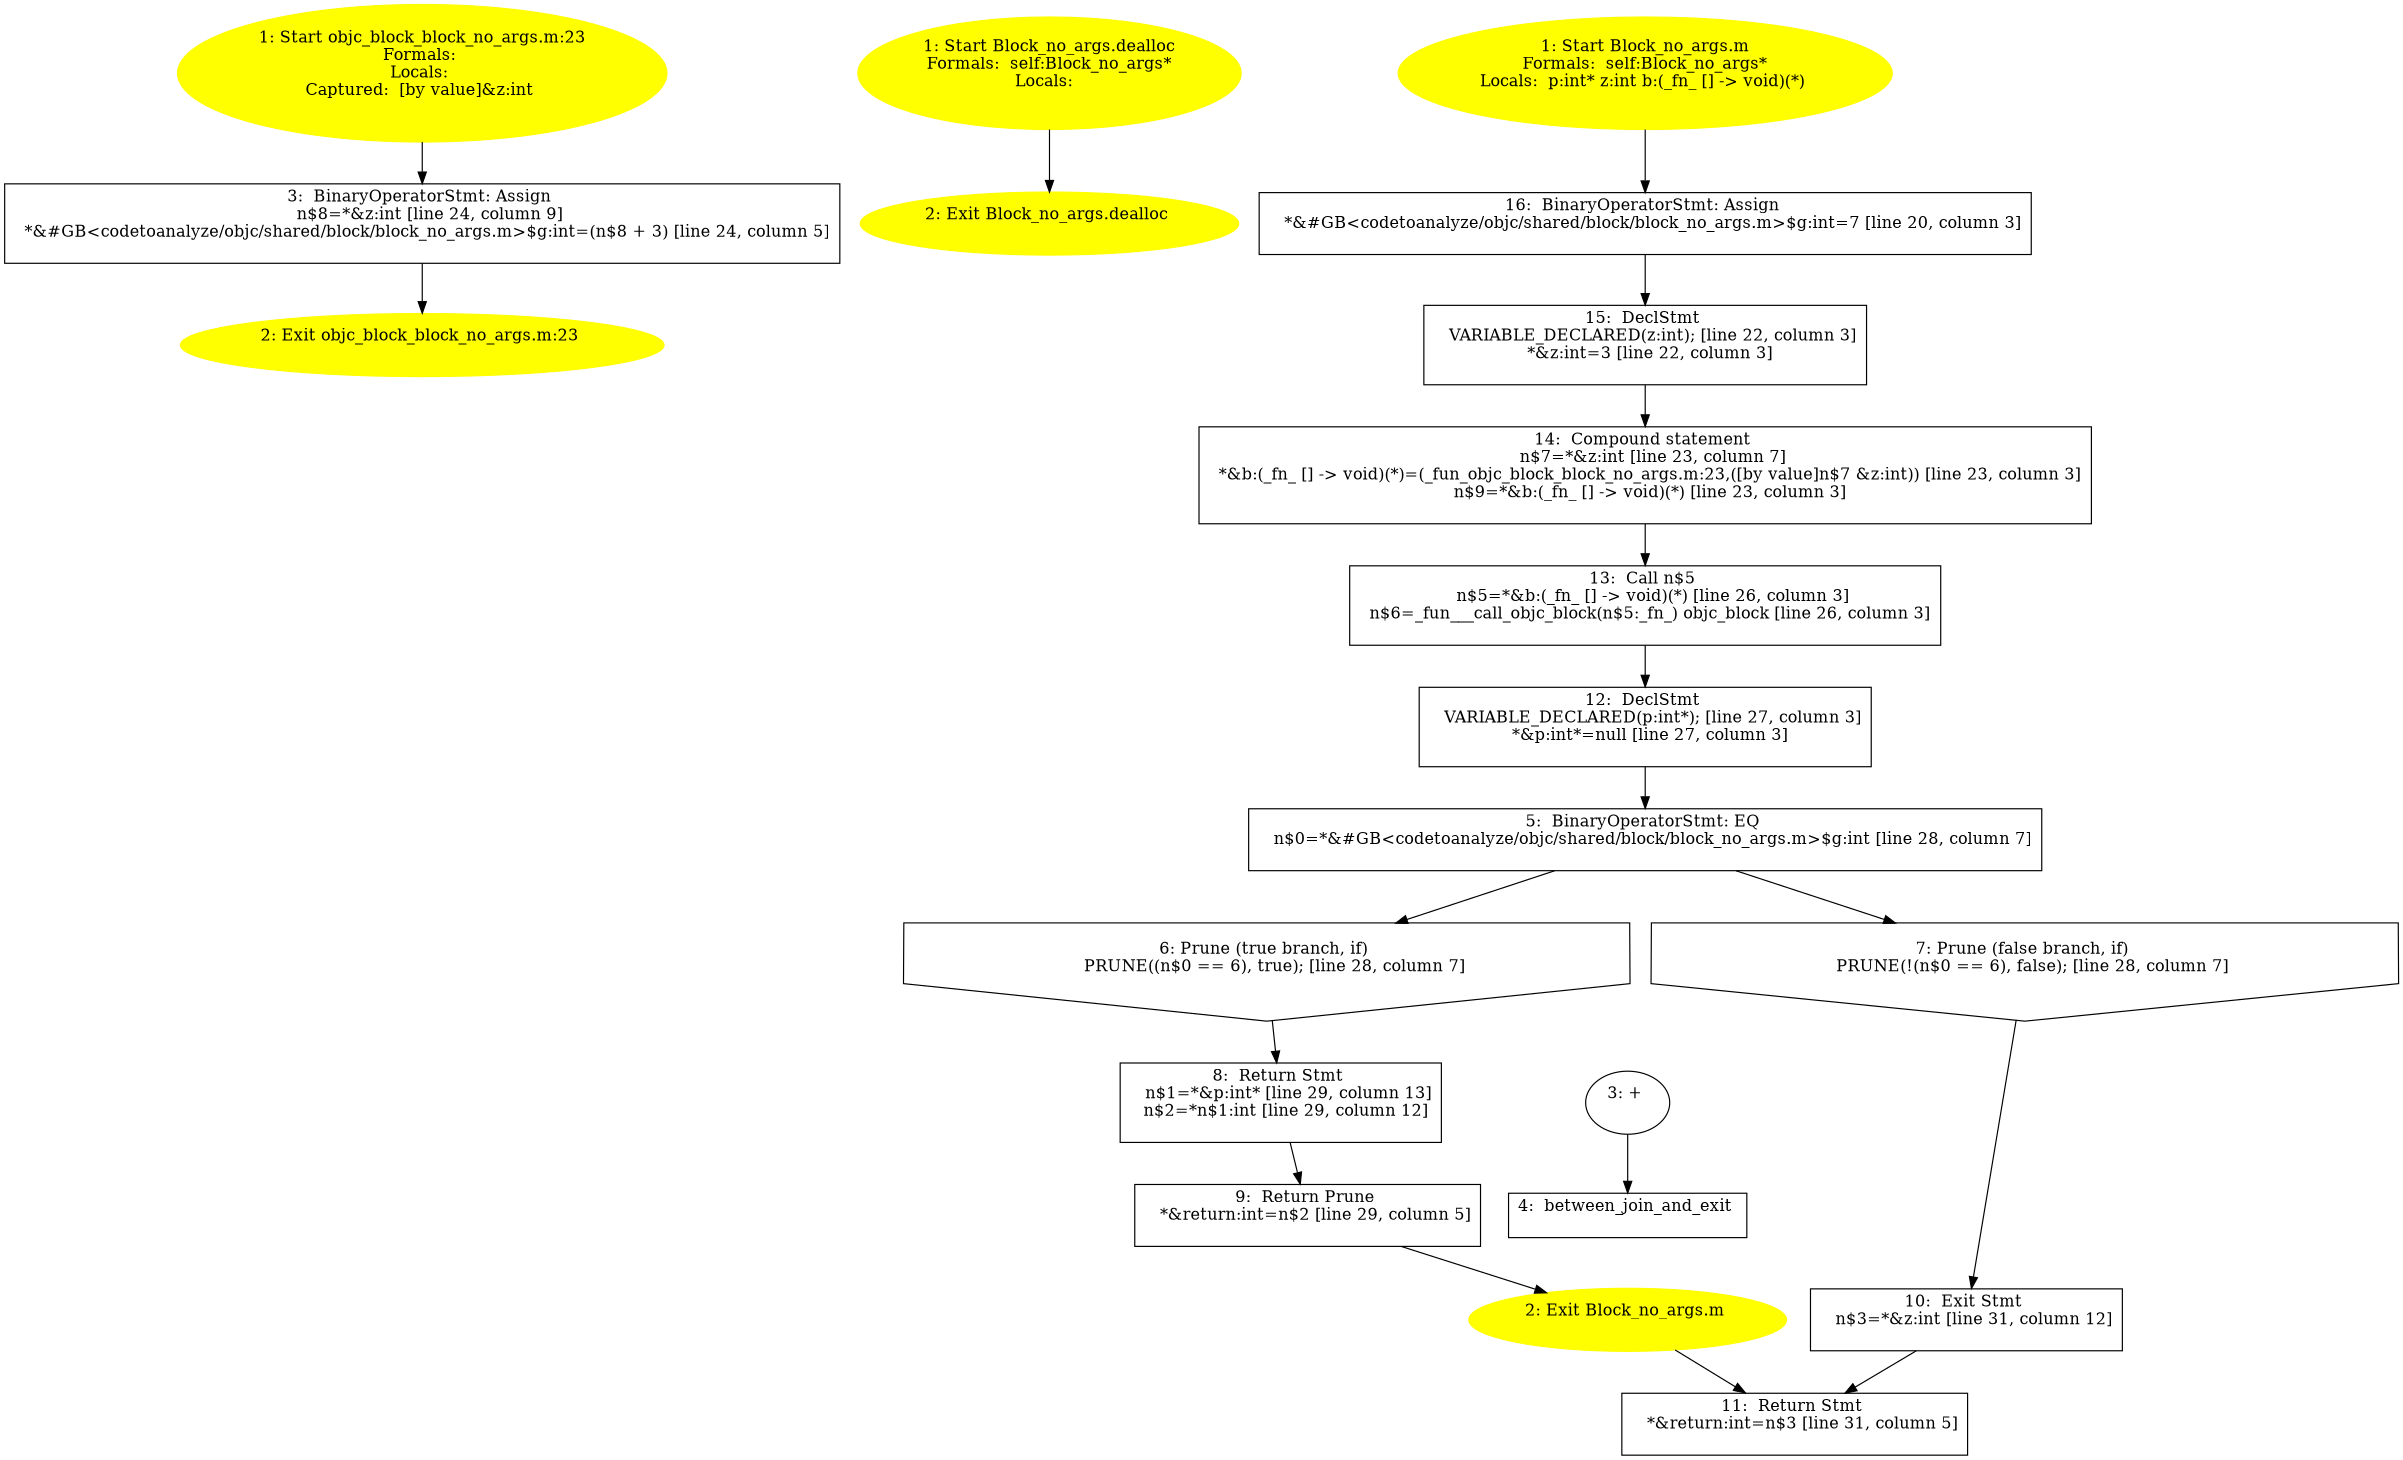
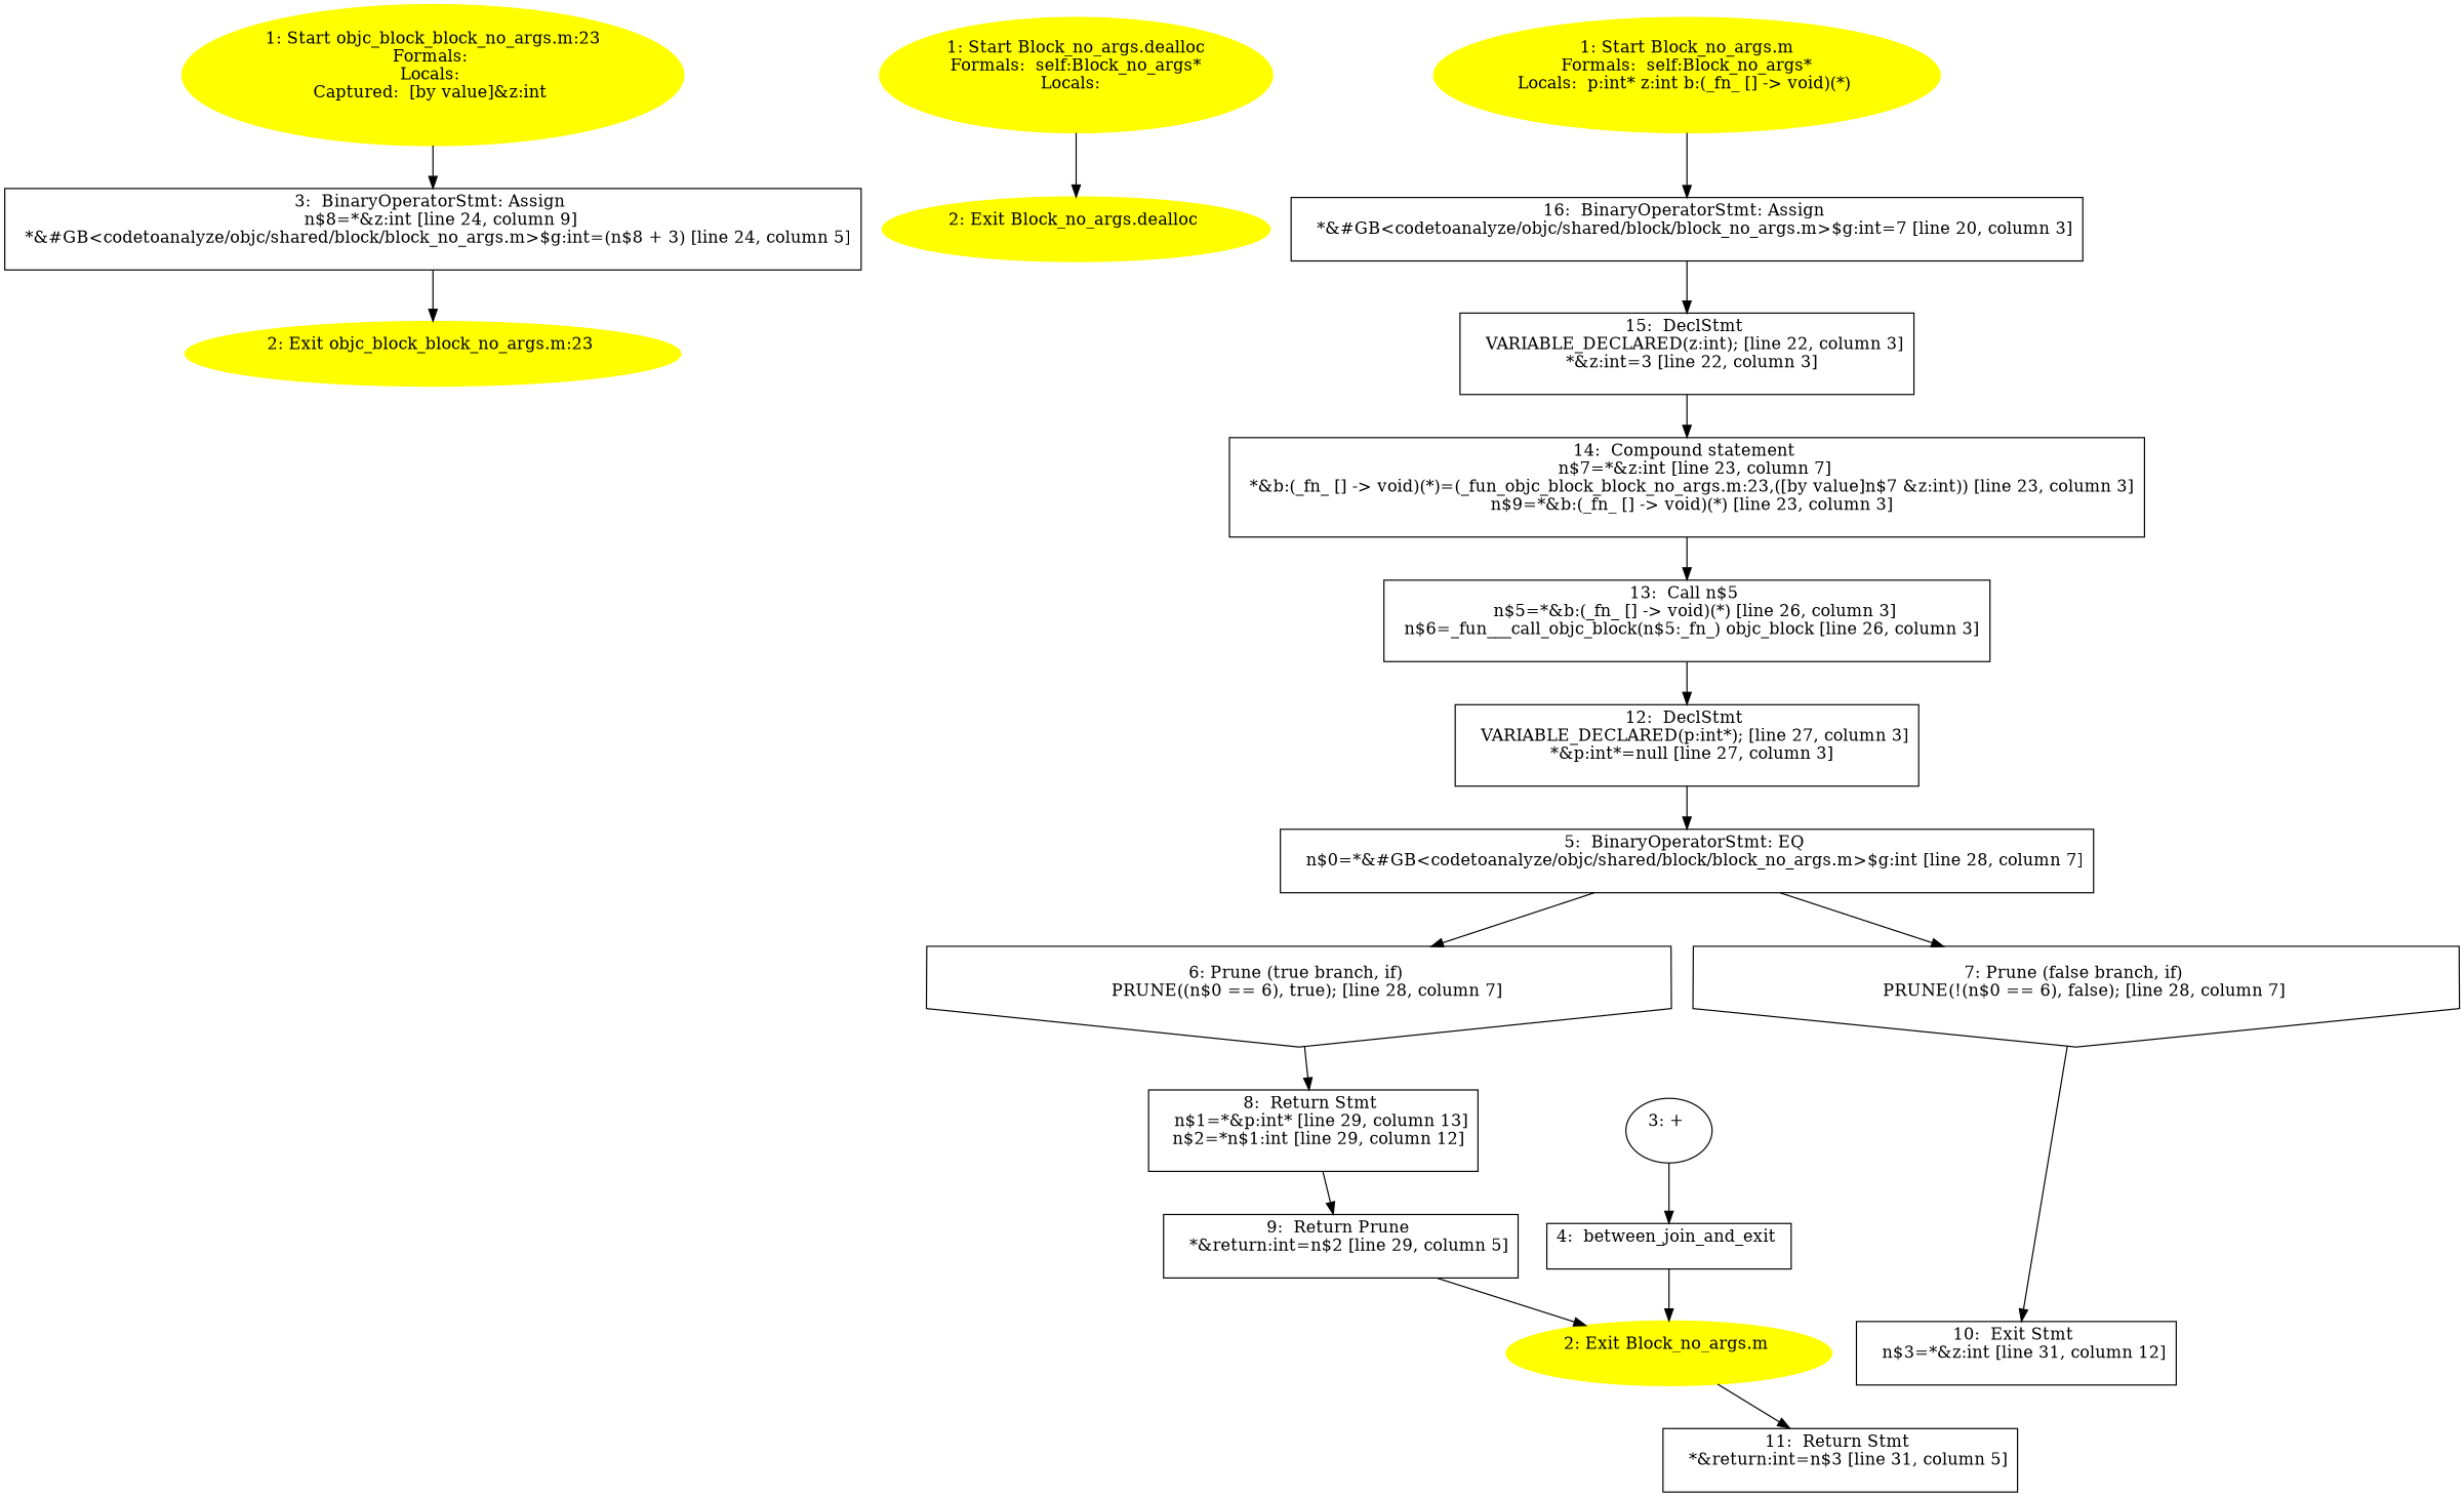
  digraph {
    node [shape=box]
    n1 [color=yellow label="1: Start objc_block_block_no_args.m:23\nFormals: \nLocals: \nCaptured:  [by value]&z:int \n  " style=filled shape=""]
    n2 [label="3:  BinaryOperatorStmt: Assign \n   n$8=*&z:int [line 24, column 9]\n  *&#GB<codetoanalyze/objc/shared/block/block_no_args.m>$g:int=(n$8 + 3) [line 24, column 5]\n "]
    n3 [color=yellow label="2: Exit objc_block_block_no_args.m:23 \n  " style=filled shape=""]
    n4 [color=yellow label="1: Start Block_no_args.dealloc\nFormals:  self:Block_no_args*\nLocals:  \n  " style=filled shape=""]
    n5 [color=yellow label="2: Exit Block_no_args.dealloc \n  " style=filled shape=""]
    n6 [color=yellow label="1: Start Block_no_args.m\nFormals:  self:Block_no_args*\nLocals:  p:int* z:int b:(_fn_ [] -> void)(*) \n  " style=filled shape=""]
    n7 [label="16:  BinaryOperatorStmt: Assign \n   *&#GB<codetoanalyze/objc/shared/block/block_no_args.m>$g:int=7 [line 20, column 3]\n "]
    n8 [label="15:  DeclStmt \n   VARIABLE_DECLARED(z:int); [line 22, column 3]\n  *&z:int=3 [line 22, column 3]\n "]
    n9 [label="14:  Compound statement \n   n$7=*&z:int [line 23, column 7]\n  *&b:(_fn_ [] -> void)(*)=(_fun_objc_block_block_no_args.m:23,([by value]n$7 &z:int)) [line 23, column 3]\n  n$9=*&b:(_fn_ [] -> void)(*) [line 23, column 3]\n "]
    n10 [color=yellow label="2: Exit Block_no_args.m \n  " style=filled shape=""]
    n11 [label="11:  Return Stmt \n   *&return:int=n$3 [line 31, column 5]\n "]
    n12 [label="3: + \n  " shape=""]
    n13 [label="4:  between_join_and_exit \n  "]
    n14 [label="5:  BinaryOperatorStmt: EQ \n   n$0=*&#GB<codetoanalyze/objc/shared/block/block_no_args.m>$g:int [line 28, column 7]\n "]
    n15 [label="6: Prune (true branch, if) \n   PRUNE((n$0 == 6), true); [line 28, column 7]\n " shape=invhouse]
    n16 [label="7: Prune (false branch, if) \n   PRUNE(!(n$0 == 6), false); [line 28, column 7]\n " shape=invhouse]
    n17 [label="8:  Return Stmt \n   n$1=*&p:int* [line 29, column 13]\n  n$2=*n$1:int [line 29, column 12]\n "]
    n18 [label="10:  Exit Stmt \n   n$3=*&z:int [line 31, column 12]\n "]
    n19 [label="9:  Return Prune \n   *&return:int=n$2 [line 29, column 5]\n "]
    n20 [label="12:  DeclStmt \n   VARIABLE_DECLARED(p:int*); [line 27, column 3]\n  *&p:int*=null [line 27, column 3]\n "]
    n21 [label="13:  Call n$5 \n   n$5=*&b:(_fn_ [] -> void)(*) [line 26, column 3]\n  n$6=_fun___call_objc_block(n$5:_fn_) objc_block [line 26, column 3]\n "]
    n1 -> n2
    n2 -> n3
    n4 -> n5
    n6 -> n7
    n7 -> n8
    n8 -> n9
    n9 -> n21
    n10 -> n11
    n12 -> n13
+   n13 -> n10
    n14 -> n15
    n14 -> n16
    n15 -> n17
    n16 -> n18
    n17 -> n19
-   n18 -> n11
    n19 -> n10
    n20 -> n14
    n21 -> n20
  }
